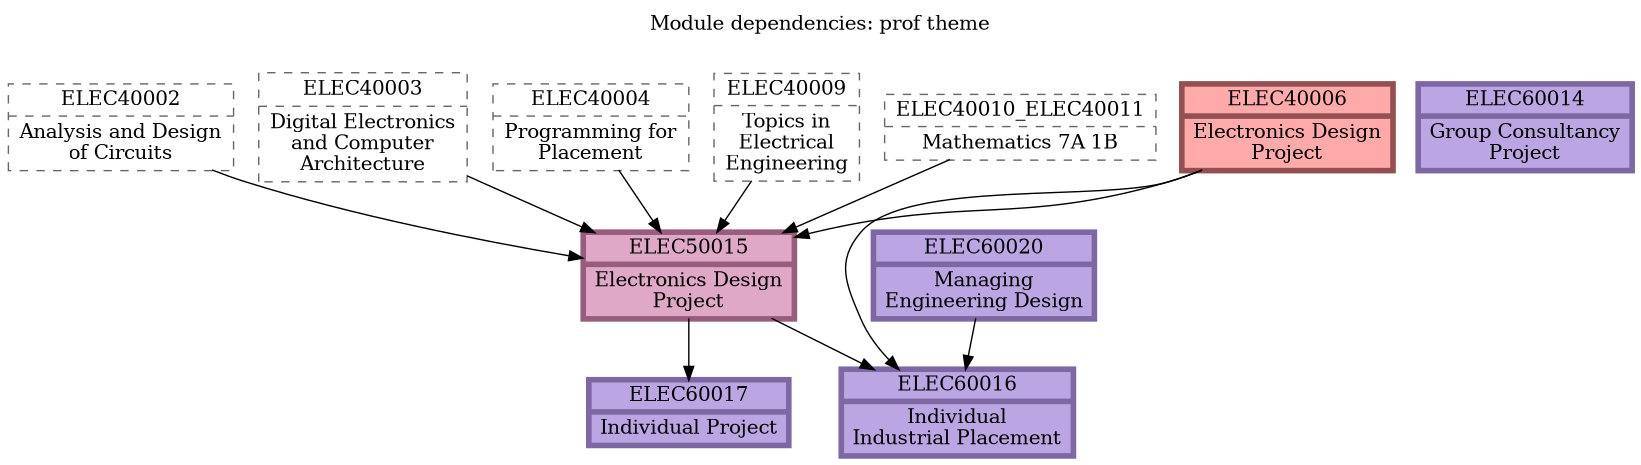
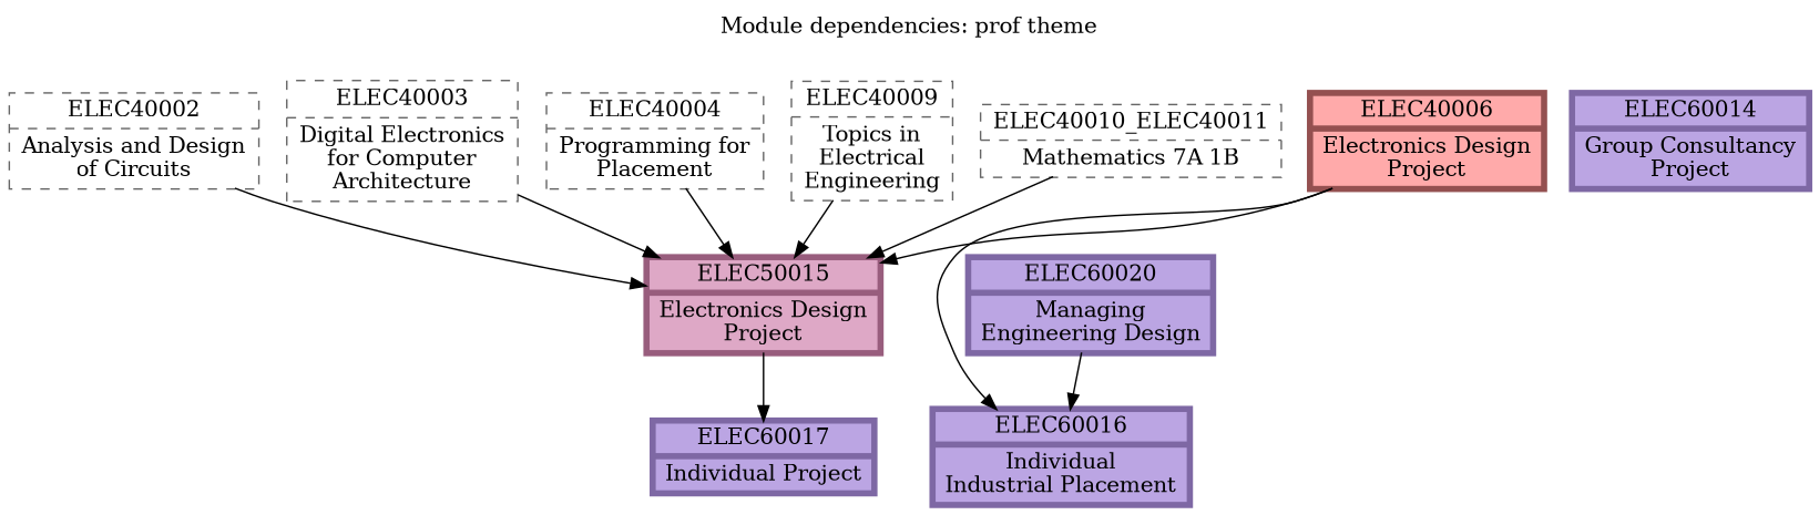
  digraph {
    label="Module dependencies: prof theme"
    labelloc=t
    root=root
    node [color="#666666" fillcolor="#dddddd" penwidth=4 shape=record style=filled]
    n1 [color="#945050" fillcolor="#ffaaaa" label="{ELEC40006 | Electronics Design\nProject}"]
    n2 [color="#985d7d" fillcolor="#dea8c6" label="{ELEC50015 | Electronics Design\nProject}"]
    n3 [color="#7e68a4" fillcolor="#bba5e3" label="{ELEC60016 | Individual\nIndustrial Placement}"]
    n4 [color="#7e68a4" fillcolor="#bba5e3" label="{ELEC60017 | Individual Project}"]
    n5 [label="{ELEC40002 | Analysis and Design\nof Circuits}" penwidth=1 style=dashed]
-   n6 [label="{ELEC40003 | Digital Electronics\nand Computer\nArchitecture}" penwidth=1 style=dashed]
+   n6 [label="{ELEC40003 | Digital Electronics\nfor Computer\nArchitecture}" penwidth=1 style=dashed]
    n7 [label="{ELEC40004 | Programming for\nPlacement}" penwidth=1 style=dashed]
    n8 [label="{ELEC40009 | Topics in\nElectrical\nEngineering}" penwidth=1 style=dashed]
    n9 [label="{ELEC40010_ELEC40011 | Mathematics 7A 1B}" penwidth=1 style=dashed]
    n10 [color="#7e68a4" fillcolor="#bba5e3" label="{ELEC60014 | Group Consultancy\nProject}"]
    n11 [color="#7e68a4" fillcolor="#bba5e3" label="{ELEC60020 | Managing\nEngineering Design}"]
    n1 -> n2
    n1 -> n3 [weight=0]
-   n2 -> n3
    n2 -> n4
    n5 -> n2
    n6 -> n2
    n7 -> n2
    n8 -> n2
    n9 -> n2
    n11 -> n3
  }
